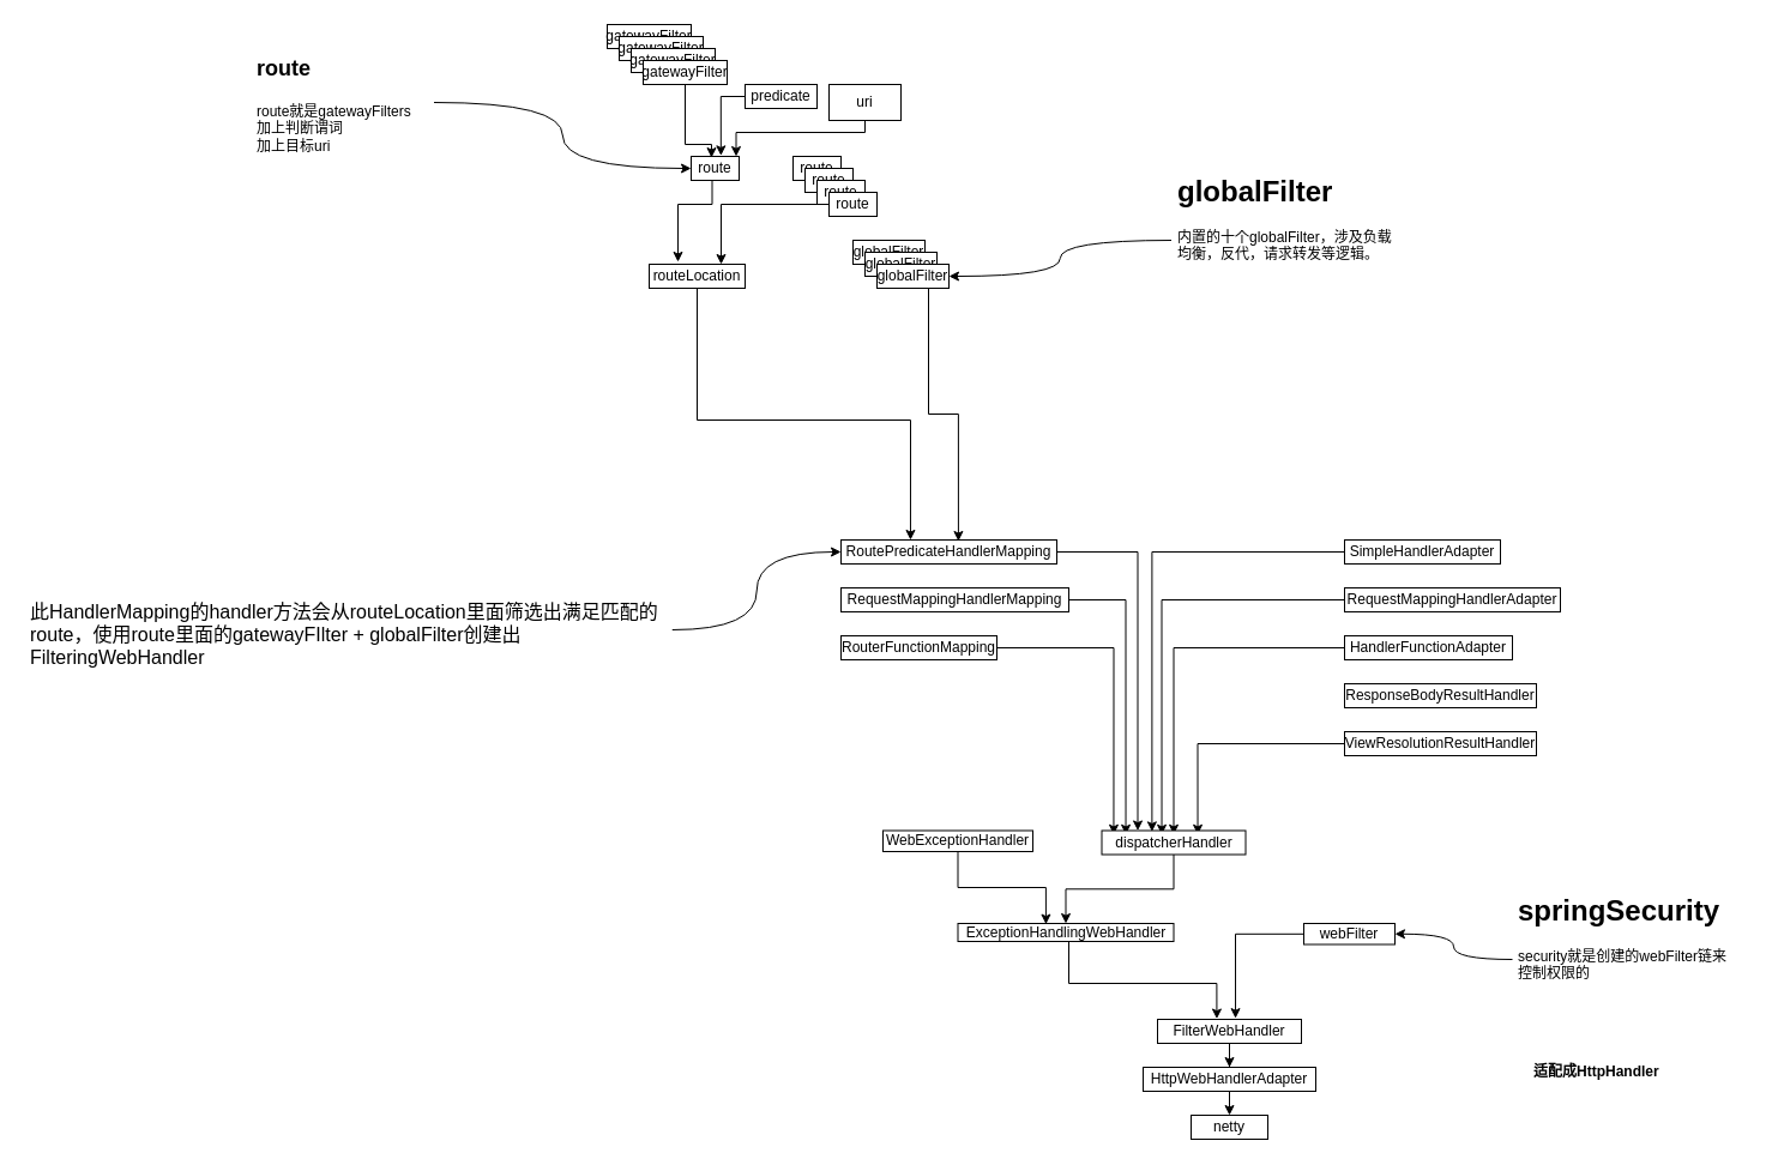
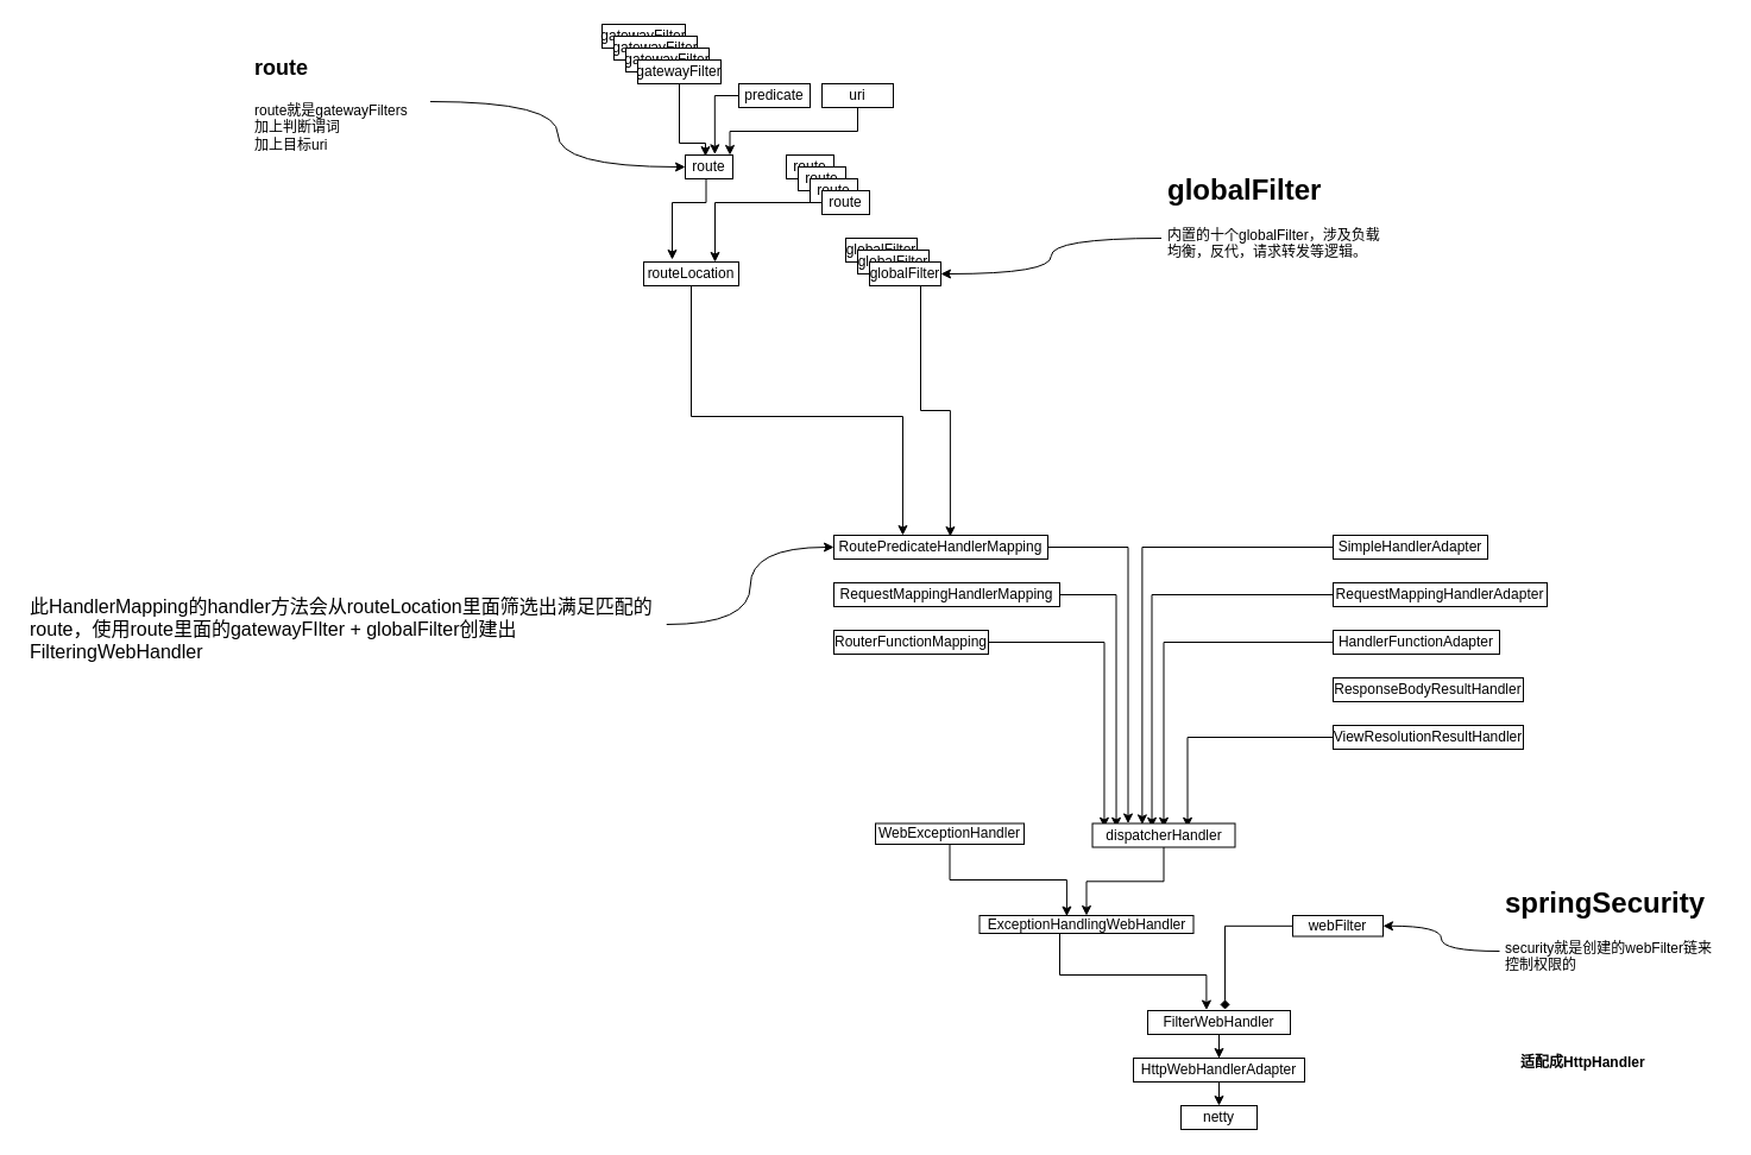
  <mxCell id="0" />
  <mxCell id="1" parent="0" />
- <mxCell id="2" style="edgeStyle=orthogonalEdgeStyle;rounded=0;orthogonalLoop=1;jettySize=auto;html=1;entryX=0.542;entryY=-0.043;entryDx=0;entryDy=0;entryPerimeter=0;" edge="1" parent="1" source="3" target="5"><mxGeometry relative="1" as="geometry" /></mxCell>
+ <mxCell id="2" style="edgeStyle=orthogonalEdgeStyle;rounded=0;orthogonalLoop=1;jettySize=auto;html=1;entryX=0.542;entryY=-0.043;entryDx=0;entryDy=0;entryPerimeter=0;endArrow=diamond;" edge="1" parent="1" source="3" target="5"><mxGeometry relative="1" as="geometry" /></mxCell>
  <mxCell id="3" value="webFilter" style="whiteSpace=wrap;html=1;direction=south;" vertex="1" parent="1"><mxGeometry x="1087" y="770" width="76" height="17.5" as="geometry" /></mxCell>
  <mxCell id="4" style="edgeStyle=orthogonalEdgeStyle;rounded=0;orthogonalLoop=1;jettySize=auto;html=1;entryX=0.5;entryY=0;entryDx=0;entryDy=0;" edge="1" parent="1" source="5" target="11"><mxGeometry relative="1" as="geometry" /></mxCell>
  <mxCell id="5" value="FilterWebHandler" style="whiteSpace=wrap;html=1;" vertex="1" parent="1"><mxGeometry x="965" y="850" width="120" height="20" as="geometry" /></mxCell>
  <mxCell id="6" style="edgeStyle=orthogonalEdgeStyle;rounded=0;orthogonalLoop=1;jettySize=auto;html=1;entryX=0.04;entryY=0.592;entryDx=0;entryDy=0;entryPerimeter=0;" edge="1" parent="1" source="7" target="9"><mxGeometry relative="1" as="geometry" /></mxCell>
  <mxCell id="7" value="&lt;p&gt;WebExceptionHandler&lt;/p&gt;" style="whiteSpace=wrap;html=1;direction=south;" vertex="1" parent="1"><mxGeometry x="736" y="692.5" width="125" height="17.5" as="geometry" /></mxCell>
  <mxCell id="8" style="edgeStyle=orthogonalEdgeStyle;rounded=0;orthogonalLoop=1;jettySize=auto;html=1;entryX=0.412;entryY=-0.023;entryDx=0;entryDy=0;entryPerimeter=0;" edge="1" parent="1" source="9" target="5"><mxGeometry relative="1" as="geometry"><Array as="points"><mxPoint x="891" y="820" /><mxPoint x="1014" y="820" /></Array></mxGeometry></mxCell>
- <mxCell id="9" value="ExceptionHandlingWebHandler" style="whiteSpace=wrap;html=1;direction=south;" vertex="1" parent="1"><mxGeometry x="798.5" y="770" width="180" height="15" as="geometry" /></mxCell>
+ <mxCell id="9" value="ExceptionHandlingWebHandler" style="whiteSpace=wrap;html=1;direction=south;" vertex="1" parent="1"><mxGeometry x="823.5" y="770" width="180" height="15" as="geometry" /></mxCell>
  <mxCell id="10" style="edgeStyle=none;rounded=0;orthogonalLoop=1;jettySize=auto;html=1;entryX=0.5;entryY=0;entryDx=0;entryDy=0;" edge="1" parent="1" source="11" target="12"><mxGeometry relative="1" as="geometry" /></mxCell>
  <mxCell id="11" value="HttpWebHandlerAdapter" style="whiteSpace=wrap;html=1;" vertex="1" parent="1"><mxGeometry x="953" y="890" width="144" height="20" as="geometry" /></mxCell>
  <mxCell id="12" value="netty" style="rounded=0;whiteSpace=wrap;html=1;" vertex="1" parent="1"><mxGeometry x="993" y="930" width="64" height="20" as="geometry" /></mxCell>
  <mxCell id="13" style="edgeStyle=orthogonalEdgeStyle;rounded=0;orthogonalLoop=1;jettySize=auto;html=1;entryX=0.322;entryY=0;entryDx=0;entryDy=0;entryPerimeter=0;" edge="1" parent="1" source="14" target="58"><mxGeometry relative="1" as="geometry"><Array as="points"><mxPoint x="581" y="350" /><mxPoint x="759" y="350" /></Array></mxGeometry></mxCell>
  <mxCell id="14" value="routeLocation" style="rounded=0;whiteSpace=wrap;html=1;" vertex="1" parent="1"><mxGeometry x="541" y="220" width="80" height="20" as="geometry" /></mxCell>
  <mxCell id="15" style="edgeStyle=orthogonalEdgeStyle;rounded=0;orthogonalLoop=1;jettySize=auto;html=1;entryX=0.167;entryY=0.167;entryDx=0;entryDy=0;entryPerimeter=0;" edge="1" parent="1" source="16" target="29"><mxGeometry relative="1" as="geometry" /></mxCell>
  <mxCell id="16" value="RequestMappingHandlerMapping" style="whiteSpace=wrap;html=1;" vertex="1" parent="1"><mxGeometry x="701" y="490" width="190" height="20" as="geometry" /></mxCell>
  <mxCell id="17" style="edgeStyle=orthogonalEdgeStyle;rounded=0;orthogonalLoop=1;jettySize=auto;html=1;entryX=0.083;entryY=0.167;entryDx=0;entryDy=0;entryPerimeter=0;" edge="1" parent="1" source="18" target="29"><mxGeometry relative="1" as="geometry" /></mxCell>
  <mxCell id="18" value="RouterFunctionMapping" style="whiteSpace=wrap;html=1;" vertex="1" parent="1"><mxGeometry x="701" y="530" width="130" height="20" as="geometry" /></mxCell>
  <mxCell id="19" style="edgeStyle=orthogonalEdgeStyle;rounded=0;orthogonalLoop=1;jettySize=auto;html=1;entryX=0.417;entryY=0.167;entryDx=0;entryDy=0;entryPerimeter=0;" edge="1" parent="1" source="20" target="29"><mxGeometry relative="1" as="geometry" /></mxCell>
  <mxCell id="20" value="RequestMappingHandlerAdapter" style="whiteSpace=wrap;html=1;" vertex="1" parent="1"><mxGeometry x="1121" y="490" width="180" height="20" as="geometry" /></mxCell>
  <mxCell id="21" style="edgeStyle=orthogonalEdgeStyle;rounded=0;orthogonalLoop=1;jettySize=auto;html=1;entryX=0.5;entryY=0.167;entryDx=0;entryDy=0;entryPerimeter=0;" edge="1" parent="1" source="22" target="29"><mxGeometry relative="1" as="geometry" /></mxCell>
  <mxCell id="22" value="HandlerFunctionAdapter" style="whiteSpace=wrap;html=1;" vertex="1" parent="1"><mxGeometry x="1121" y="530" width="140" height="20" as="geometry" /></mxCell>
  <mxCell id="23" style="edgeStyle=orthogonalEdgeStyle;rounded=0;orthogonalLoop=1;jettySize=auto;html=1;entryX=0.349;entryY=0.045;entryDx=0;entryDy=0;entryPerimeter=0;" edge="1" parent="1" source="24" target="29"><mxGeometry relative="1" as="geometry" /></mxCell>
  <mxCell id="24" value="SimpleHandlerAdapter" style="whiteSpace=wrap;html=1;" vertex="1" parent="1"><mxGeometry x="1121" y="450" width="130" height="20" as="geometry" /></mxCell>
  <mxCell id="25" value="ResponseBodyResultHandler" style="whiteSpace=wrap;html=1;" vertex="1" parent="1"><mxGeometry x="1121" y="570" width="160" height="20" as="geometry" /></mxCell>
  <mxCell id="26" style="edgeStyle=orthogonalEdgeStyle;rounded=0;orthogonalLoop=1;jettySize=auto;html=1;entryX=0.667;entryY=0.167;entryDx=0;entryDy=0;entryPerimeter=0;" edge="1" parent="1" source="27" target="29"><mxGeometry relative="1" as="geometry" /></mxCell>
  <mxCell id="27" value="ViewResolutionResultHandler" style="whiteSpace=wrap;html=1;" vertex="1" parent="1"><mxGeometry x="1121" y="610" width="160" height="20" as="geometry" /></mxCell>
  <mxCell id="28" style="edgeStyle=orthogonalEdgeStyle;rounded=0;orthogonalLoop=1;jettySize=auto;html=1;" edge="1" parent="1" source="29" target="9"><mxGeometry relative="1" as="geometry"><mxPoint x="881" y="800" as="targetPoint" /></mxGeometry></mxCell>
  <mxCell id="29" value="dispatcherHandler" style="whiteSpace=wrap;html=1;" vertex="1" parent="1"><mxGeometry x="918.5" y="692.5" width="120" height="20" as="geometry" /></mxCell>
  <mxCell id="30" value="gatewayFilter" style="rounded=0;whiteSpace=wrap;html=1;" vertex="1" parent="1"><mxGeometry x="506" y="20" width="70" height="20" as="geometry" /></mxCell>
  <mxCell id="31" value="gatewayFilter" style="rounded=0;whiteSpace=wrap;html=1;" vertex="1" parent="1"><mxGeometry x="516" y="30" width="70" height="20" as="geometry" /></mxCell>
  <mxCell id="32" value="gatewayFilter" style="rounded=0;whiteSpace=wrap;html=1;" vertex="1" parent="1"><mxGeometry x="526" y="40" width="70" height="20" as="geometry" /></mxCell>
  <mxCell id="33" style="edgeStyle=orthogonalEdgeStyle;rounded=0;orthogonalLoop=1;jettySize=auto;html=1;entryX=0.424;entryY=0.053;entryDx=0;entryDy=0;entryPerimeter=0;" edge="1" parent="1" source="34" target="38"><mxGeometry relative="1" as="geometry"><Array as="points"><mxPoint x="571" y="120" /><mxPoint x="593" y="120" /></Array></mxGeometry></mxCell>
  <mxCell id="34" value="gatewayFilter" style="rounded=0;whiteSpace=wrap;html=1;" vertex="1" parent="1"><mxGeometry x="536" y="50" width="70" height="20" as="geometry" /></mxCell>
  <mxCell id="35" style="edgeStyle=orthogonalEdgeStyle;rounded=0;orthogonalLoop=1;jettySize=auto;html=1;entryX=0.621;entryY=-0.033;entryDx=0;entryDy=0;entryPerimeter=0;" edge="1" parent="1" source="36" target="38"><mxGeometry relative="1" as="geometry"><Array as="points"><mxPoint x="600.5" y="80" /><mxPoint x="600.5" y="129" /></Array></mxGeometry></mxCell>
  <mxCell id="36" value="predicate" style="rounded=0;whiteSpace=wrap;html=1;" vertex="1" parent="1"><mxGeometry x="621" y="70" width="60" height="20" as="geometry" /></mxCell>
  <mxCell id="37" style="edgeStyle=orthogonalEdgeStyle;rounded=0;orthogonalLoop=1;jettySize=auto;html=1;entryX=0.3;entryY=-0.1;entryDx=0;entryDy=0;entryPerimeter=0;" edge="1" parent="1" source="38" target="14"><mxGeometry relative="1" as="geometry"><Array as="points"><mxPoint x="593.5" y="170" /><mxPoint x="564.5" y="170" /></Array></mxGeometry></mxCell>
  <mxCell id="38" value="route" style="rounded=0;whiteSpace=wrap;html=1;" vertex="1" parent="1"><mxGeometry x="576" y="130" width="40" height="20" as="geometry" /></mxCell>
  <mxCell id="39" value="route" style="rounded=0;whiteSpace=wrap;html=1;" vertex="1" parent="1"><mxGeometry x="661" y="130" width="40" height="20" as="geometry" /></mxCell>
  <mxCell id="40" value="route" style="rounded=0;whiteSpace=wrap;html=1;" vertex="1" parent="1"><mxGeometry x="671" y="140" width="40" height="20" as="geometry" /></mxCell>
  <mxCell id="41" value="route" style="rounded=0;whiteSpace=wrap;html=1;" vertex="1" parent="1"><mxGeometry x="681" y="150" width="40" height="20" as="geometry" /></mxCell>
  <mxCell id="42" style="edgeStyle=orthogonalEdgeStyle;rounded=0;orthogonalLoop=1;jettySize=auto;html=1;entryX=0.75;entryY=0;entryDx=0;entryDy=0;" edge="1" parent="1" source="43" target="14"><mxGeometry relative="1" as="geometry" /></mxCell>
  <mxCell id="43" value="route" style="rounded=0;whiteSpace=wrap;html=1;" vertex="1" parent="1"><mxGeometry x="691" y="160" width="40" height="20" as="geometry" /></mxCell>
  <mxCell id="44" value="globalFilter" style="rounded=0;whiteSpace=wrap;html=1;" vertex="1" parent="1"><mxGeometry x="711" y="200" width="60" height="20" as="geometry" /></mxCell>
  <mxCell id="45" value="globalFilter" style="rounded=0;whiteSpace=wrap;html=1;" vertex="1" parent="1"><mxGeometry x="721" y="210" width="60" height="20" as="geometry" /></mxCell>
  <mxCell id="46" style="edgeStyle=orthogonalEdgeStyle;rounded=0;orthogonalLoop=1;jettySize=auto;html=1;entryX=0.544;entryY=0.05;entryDx=0;entryDy=0;entryPerimeter=0;" edge="1" parent="1" source="47" target="58"><mxGeometry relative="1" as="geometry"><mxPoint x="810" y="446" as="targetPoint" /><Array as="points"><mxPoint x="774" y="345" /><mxPoint x="799" y="345" /></Array></mxGeometry></mxCell>
  <mxCell id="47" value="globalFilter" style="rounded=0;whiteSpace=wrap;html=1;" vertex="1" parent="1"><mxGeometry x="731" y="220" width="60" height="20" as="geometry" /></mxCell>
  <mxCell id="48" style="edgeStyle=orthogonalEdgeStyle;rounded=0;orthogonalLoop=1;jettySize=auto;html=1;entryX=0.938;entryY=0;entryDx=0;entryDy=0;entryPerimeter=0;" edge="1" parent="1" source="49" target="38"><mxGeometry relative="1" as="geometry"><Array as="points"><mxPoint x="721.5" y="110" /><mxPoint x="613.5" y="110" /></Array></mxGeometry></mxCell>
- <mxCell id="49" value="uri" style="rounded=0;whiteSpace=wrap;html=1;" vertex="1" parent="1"><mxGeometry x="691" y="70" width="60" height="30" as="geometry" /></mxCell>
+ <mxCell id="49" value="uri" style="rounded=0;whiteSpace=wrap;html=1;" vertex="1" parent="1"><mxGeometry x="691" y="70" width="60" height="20" as="geometry" /></mxCell>
  <mxCell id="50" style="edgeStyle=orthogonalEdgeStyle;rounded=0;orthogonalLoop=1;jettySize=auto;html=1;entryX=0;entryY=0.5;entryDx=0;entryDy=0;elbow=vertical;curved=1;" edge="1" parent="1" source="51" target="38"><mxGeometry relative="1" as="geometry" /></mxCell>
  <mxCell id="51" value="&lt;h1&gt;&lt;font style=&quot;font-size: 18px&quot;&gt;route&lt;/font&gt;&lt;/h1&gt;&lt;div&gt;route就是gatewayFilters&lt;/div&gt;&lt;div&gt;加上判断谓词&lt;/div&gt;&lt;div&gt;加上目标uri&lt;/div&gt;" style="text;html=1;strokeColor=none;fillColor=none;spacing=5;spacingTop=-20;whiteSpace=wrap;overflow=hidden;rounded=0;" vertex="1" parent="1"><mxGeometry x="209" y="35" width="152.5" height="100" as="geometry" /></mxCell>
  <mxCell id="52" style="edgeStyle=orthogonalEdgeStyle;rounded=0;orthogonalLoop=1;jettySize=auto;html=1;entryX=0.5;entryY=0;entryDx=0;entryDy=0;curved=1;" edge="1" parent="1" source="53" target="3"><mxGeometry relative="1" as="geometry" /></mxCell>
  <mxCell id="53" value="&lt;h1&gt;springSecurity&lt;/h1&gt;&lt;div&gt;security就是创建的webFilter链来控制权限的&lt;/div&gt;" style="text;html=1;strokeColor=none;fillColor=none;spacing=5;spacingTop=-20;whiteSpace=wrap;overflow=hidden;rounded=0;" vertex="1" parent="1"><mxGeometry x="1261" y="740" width="190" height="120" as="geometry" /></mxCell>
  <mxCell id="54" value="&lt;h1&gt;&lt;font style=&quot;font-size: 12px&quot;&gt;适配成HttpHandler&lt;/font&gt;&lt;/h1&gt;" style="text;html=1;strokeColor=none;fillColor=none;spacing=5;spacingTop=-20;whiteSpace=wrap;overflow=hidden;rounded=0;" vertex="1" parent="1"><mxGeometry x="1274" y="870" width="113" height="40" as="geometry" /></mxCell>
  <mxCell id="55" style="edgeStyle=orthogonalEdgeStyle;curved=1;rounded=0;orthogonalLoop=1;jettySize=auto;html=1;entryX=1;entryY=0.5;entryDx=0;entryDy=0;" edge="1" parent="1" source="56" target="47"><mxGeometry relative="1" as="geometry" /></mxCell>
  <mxCell id="56" value="&lt;h1&gt;globalFilter&lt;/h1&gt;&lt;div&gt;内置的十个globalFilter，涉及负载均衡，反代，请求转发等逻辑。&lt;/div&gt;" style="text;html=1;strokeColor=none;fillColor=none;spacing=5;spacingTop=-20;whiteSpace=wrap;overflow=hidden;rounded=0;" vertex="1" parent="1"><mxGeometry x="976.5" y="140" width="190" height="120" as="geometry" /></mxCell>
  <mxCell id="57" style="edgeStyle=orthogonalEdgeStyle;rounded=0;orthogonalLoop=1;jettySize=auto;html=1;entryX=0.25;entryY=0;entryDx=0;entryDy=0;" edge="1" parent="1" source="58" target="29"><mxGeometry relative="1" as="geometry" /></mxCell>
  <mxCell id="58" value="RoutePredicateHandlerMapping" style="whiteSpace=wrap;html=1;" vertex="1" parent="1"><mxGeometry x="701" y="450" width="180" height="20" as="geometry" /></mxCell>
  <mxCell id="59" style="edgeStyle=orthogonalEdgeStyle;rounded=0;orthogonalLoop=1;jettySize=auto;html=1;entryX=0;entryY=0.5;entryDx=0;entryDy=0;curved=1;" edge="1" parent="1" source="60" target="58"><mxGeometry relative="1" as="geometry" /></mxCell>
  <mxCell id="60" value="&lt;h1&gt;&lt;font style=&quot;font-size: 12px&quot;&gt;&lt;br&gt;&lt;/font&gt;&lt;/h1&gt;&lt;div&gt;&lt;font size=&quot;3&quot;&gt;此HandlerMapping的handler方法会从routeLocation里面筛选出满足匹配的route，使用route里面的gatewayFIlter + globalFilter创建出&lt;/font&gt;&lt;/div&gt;&lt;span style=&quot;text-align: center&quot;&gt;&lt;font size=&quot;3&quot;&gt;FilteringWebHandler&lt;/font&gt;&lt;/span&gt;" style="text;html=1;strokeColor=none;fillColor=none;spacing=5;spacingTop=-20;whiteSpace=wrap;overflow=hidden;rounded=0;" vertex="1" parent="1"><mxGeometry x="20.25" y="450" width="540" height="150" as="geometry" /></mxCell>
